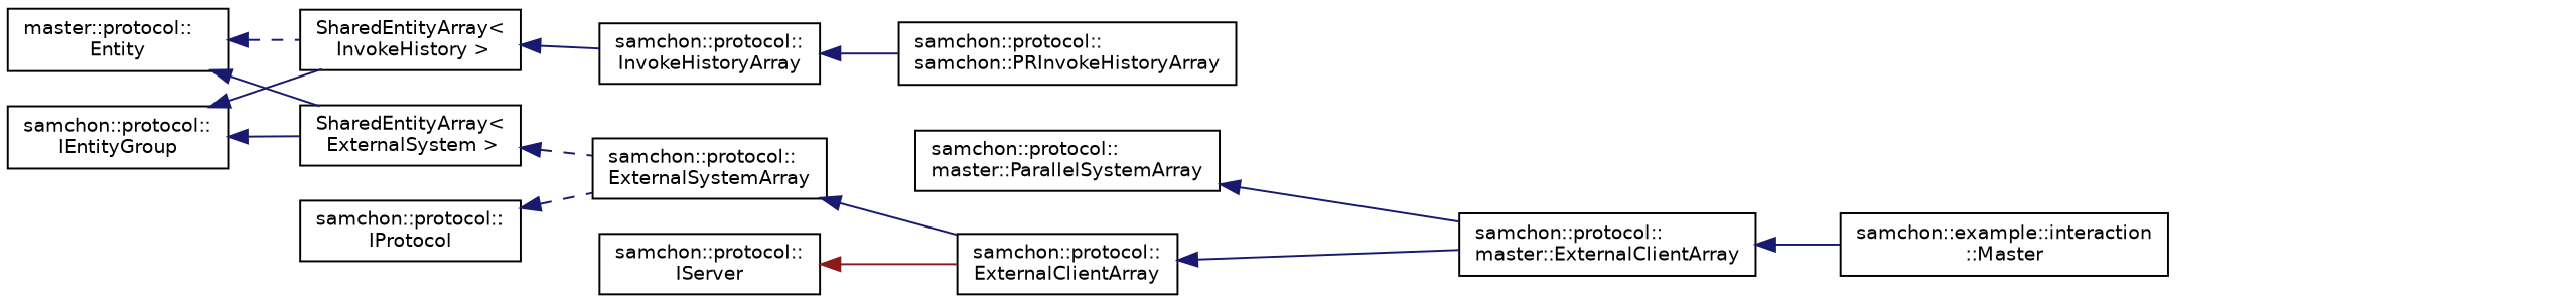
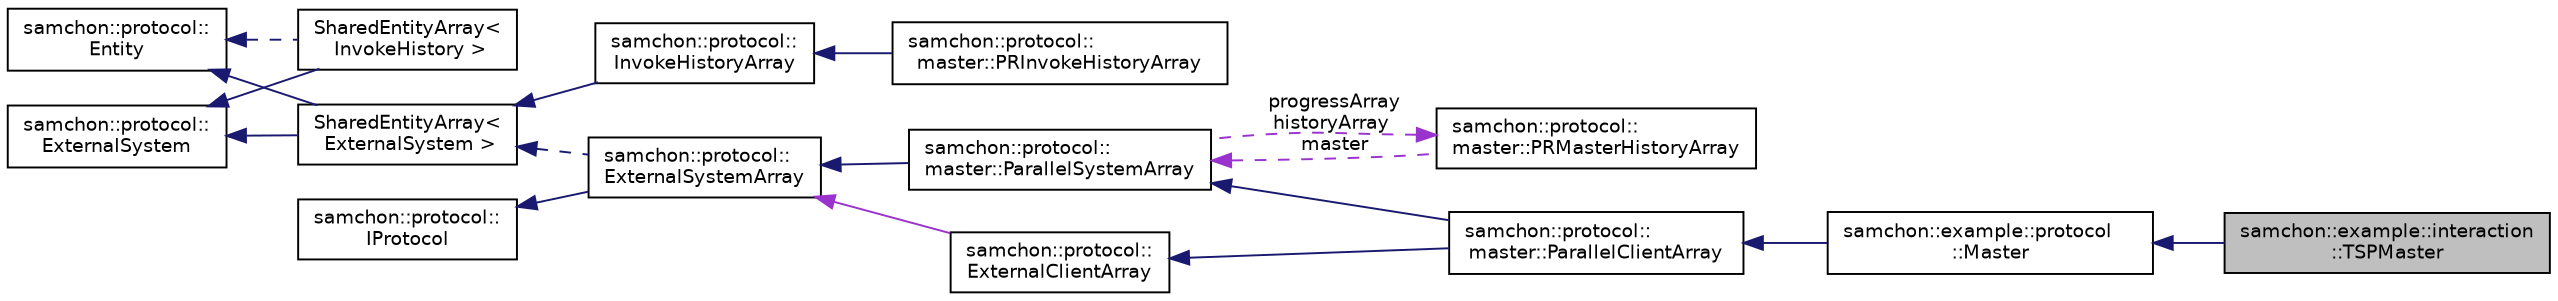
  digraph {
    rankdir=LR
    node [color=black fillcolor=white fontname=Helvetica fontsize=10 shape=record style=filled]
    edge [color=midnightblue dir=back fontname=Helvetica fontsize=10 labelfontname=Helvetica labelfontsize=10 style=solid]
-   n2 [height=0.2 label="samchon::example::interaction\l::Master" width=0.4]
-   n3 [height=0.2 label="samchon::protocol::\lmaster::ExternalClientArray" width=0.4]
+   n1 [fillcolor=grey75 fontcolor=black height=0.2 label="samchon::example::interaction\l::TSPMaster" width=0.4]
+   n2 [height=0.2 label="samchon::example::protocol\l::Master" width=0.4]
+   n3 [height=0.2 label="samchon::protocol::\lmaster::ParallelClientArray" width=0.4]
    n4 [height=0.2 label="samchon::protocol::\lmaster::ParallelSystemArray" width=0.4]
+   n5 [height=0.2 label="samchon::protocol::\lmaster::PRMasterHistoryArray" width=0.4]
    n6 [height=0.2 label="samchon::protocol::\lExternalSystemArray" width=0.4]
    n7 [height=0.2 label="samchon::protocol::\lExternalClientArray" width=0.4]
    n8 [height=0.2 label="SharedEntityArray\<\l ExternalSystem \>" width=0.4]
-   n9 [height=0.2 label="master::protocol::\lEntity" width=0.4]
+   n9 [height=0.2 label="samchon::protocol::\lEntity" width=0.4]
    n10 [height=0.2 label="SharedEntityArray\<\l InvokeHistory \>" width=0.4]
    n11 [height=0.2 label="samchon::protocol::\lInvokeHistoryArray" width=0.4]
-   n12 [height=0.2 label="samchon::protocol::\lIEntityGroup" width=0.4]
+   n12 [height=0.2 label="samchon::protocol::\lExternalSystem" width=0.4]
    n13 [height=0.2 label="samchon::protocol::\lIProtocol" width=0.4]
-   n14 [height=0.2 label="samchon::protocol::\lsamchon::PRInvokeHistoryArray" width=0.4]
-   n15 [height=0.2 label="samchon::protocol::\lIServer" width=0.4]
+   n14 [height=0.2 label="samchon::protocol::\lmaster::PRInvokeHistoryArray" width=0.4]
+   n2 -> n1
    n3 -> n2
    n4 -> n3
-   n6 -> n7
+   n4 -> n5 [color=darkorchid3 label=" master" style=dashed]
+   n5 -> n4 [color=darkorchid3 label=" progressArray\nhistoryArray" style=dashed]
+   n6 -> n4
+   n6 -> n7 [color=darkorchid3]
    n7 -> n3
    n8 -> n6 [style=dashed]
    n9 -> n8
    n9 -> n10 [style=dashed]
-   n10 -> n11
+   n8 -> n11
    n11 -> n14
    n12 -> n8
    n12 -> n10
-   n13 -> n6 [style=dashed]
-   n15 -> n7 [color=firebrick4]
+   n13 -> n6
  }
